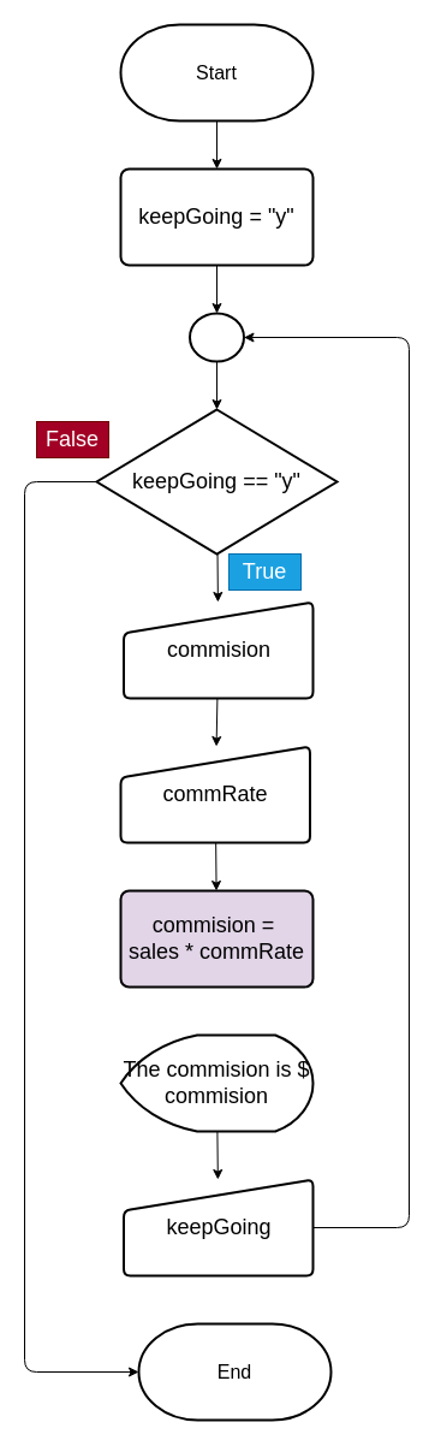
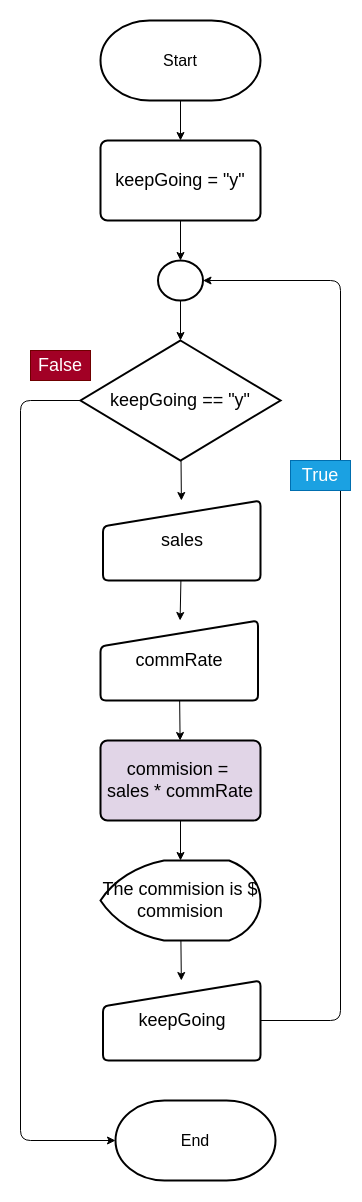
  <mxCell id="0" />
  <mxCell id="1" parent="0" />
  <mxCell id="2" value="" style="edgeStyle=none;html=1;fontSize=18;" edge="1" parent="1" source="3" target="5"><mxGeometry relative="1" as="geometry" /></mxCell>
  <mxCell id="3" value="&lt;font size=&quot;3&quot;&gt;Start&lt;/font&gt;" style="strokeWidth=2;html=1;shape=mxgraph.flowchart.terminator;whiteSpace=wrap;" vertex="1" parent="1"><mxGeometry x="100" y="20" width="160" height="80" as="geometry" /></mxCell>
  <mxCell id="4" value="" style="edgeStyle=none;html=1;fontSize=18;" edge="1" parent="1" source="5" target="10"><mxGeometry relative="1" as="geometry" /></mxCell>
  <mxCell id="5" value="keepGoing = &quot;y&quot;" style="rounded=1;whiteSpace=wrap;html=1;absoluteArcSize=1;arcSize=14;strokeWidth=2;fontSize=18;" vertex="1" parent="1"><mxGeometry x="100" y="140" width="160" height="80" as="geometry" /></mxCell>
  <mxCell id="6" value="" style="edgeStyle=none;html=1;fontSize=18;" edge="1" parent="1" source="8" target="12"><mxGeometry relative="1" as="geometry" /></mxCell>
  <mxCell id="7" style="edgeStyle=none;html=1;entryX=0;entryY=0.5;entryDx=0;entryDy=0;entryPerimeter=0;fontSize=18;" edge="1" parent="1" source="8" target="21"><mxGeometry relative="1" as="geometry"><Array as="points"><mxPoint x="20" y="400" /><mxPoint x="20" y="1140" /></Array></mxGeometry></mxCell>
  <mxCell id="8" value="keepGoing == &quot;y&quot;" style="strokeWidth=2;html=1;shape=mxgraph.flowchart.decision;whiteSpace=wrap;fontSize=18;" vertex="1" parent="1"><mxGeometry x="80" y="340" width="200" height="120" as="geometry" /></mxCell>
  <mxCell id="9" value="" style="edgeStyle=none;html=1;fontSize=18;" edge="1" parent="1" source="10" target="8"><mxGeometry relative="1" as="geometry" /></mxCell>
  <mxCell id="10" value="" style="strokeWidth=2;html=1;shape=mxgraph.flowchart.start_2;whiteSpace=wrap;fontSize=18;" vertex="1" parent="1"><mxGeometry x="157.5" y="260" width="45" height="40" as="geometry" /></mxCell>
  <mxCell id="11" value="" style="edgeStyle=none;html=1;fontSize=18;" edge="1" parent="1" source="12" target="14"><mxGeometry relative="1" as="geometry" /></mxCell>
- <mxCell id="12" value="commision" style="html=1;strokeWidth=2;shape=manualInput;whiteSpace=wrap;rounded=1;size=26;arcSize=11;fontSize=18;" vertex="1" parent="1"><mxGeometry x="102.5" y="500" width="157.5" height="80" as="geometry" /></mxCell>
+ <mxCell id="12" value="sales" style="html=1;strokeWidth=2;shape=manualInput;whiteSpace=wrap;rounded=1;size=26;arcSize=11;fontSize=18;" vertex="1" parent="1"><mxGeometry x="102.5" y="500" width="157.5" height="80" as="geometry" /></mxCell>
  <mxCell id="13" value="" style="edgeStyle=none;html=1;fontSize=18;" edge="1" parent="1" source="14" target="16"><mxGeometry relative="1" as="geometry" /></mxCell>
  <mxCell id="14" value="commRate" style="html=1;strokeWidth=2;shape=manualInput;whiteSpace=wrap;rounded=1;size=26;arcSize=11;fontSize=18;" vertex="1" parent="1"><mxGeometry x="100" y="620" width="157.5" height="80" as="geometry" /></mxCell>
+ <mxCell id="15" value="" style="edgeStyle=none;html=1;fontSize=18;" edge="1" parent="1" source="16" target="18"><mxGeometry relative="1" as="geometry" /></mxCell>
  <mxCell id="16" value="commision =&amp;nbsp;&lt;br&gt;sales * commRate" style="rounded=1;whiteSpace=wrap;html=1;absoluteArcSize=1;arcSize=14;strokeWidth=2;fontSize=18;fillColor=#e1d5e7;" vertex="1" parent="1"><mxGeometry x="100" y="740" width="160" height="80" as="geometry" /></mxCell>
  <mxCell id="17" value="" style="edgeStyle=none;html=1;fontSize=18;" edge="1" parent="1" source="18" target="20"><mxGeometry relative="1" as="geometry" /></mxCell>
  <mxCell id="18" value="The commision is $&lt;br&gt;commision" style="strokeWidth=2;html=1;shape=mxgraph.flowchart.display;whiteSpace=wrap;fontSize=18;" vertex="1" parent="1"><mxGeometry x="100" y="860" width="160" height="80" as="geometry" /></mxCell>
  <mxCell id="19" style="edgeStyle=none;html=1;entryX=1;entryY=0.5;entryDx=0;entryDy=0;entryPerimeter=0;fontSize=18;" edge="1" parent="1" source="20" target="10"><mxGeometry relative="1" as="geometry"><Array as="points"><mxPoint x="340" y="1020" /><mxPoint x="340" y="280" /></Array></mxGeometry></mxCell>
  <mxCell id="20" value="keepGoing" style="html=1;strokeWidth=2;shape=manualInput;whiteSpace=wrap;rounded=1;size=26;arcSize=11;fontSize=18;" vertex="1" parent="1"><mxGeometry x="102.5" y="980" width="157.5" height="80" as="geometry" /></mxCell>
  <mxCell id="21" value="&lt;font size=&quot;3&quot;&gt;End&lt;/font&gt;" style="strokeWidth=2;html=1;shape=mxgraph.flowchart.terminator;whiteSpace=wrap;" vertex="1" parent="1"><mxGeometry x="115" y="1100" width="160" height="80" as="geometry" /></mxCell>
- <mxCell id="22" value="True" style="text;html=1;strokeColor=#006EAF;fillColor=#1ba1e2;align=center;verticalAlign=middle;whiteSpace=wrap;rounded=0;fontSize=18;fontColor=#ffffff;" vertex="1" parent="1"><mxGeometry x="190" y="460" width="60" height="30" as="geometry" /></mxCell>
+ <mxCell id="22" value="True" style="text;html=1;strokeColor=#006EAF;fillColor=#1ba1e2;align=center;verticalAlign=middle;whiteSpace=wrap;rounded=0;fontSize=18;fontColor=#ffffff;" vertex="1" parent="1"><mxGeometry x="290" y="460" width="60" height="30" as="geometry" /></mxCell>
  <mxCell id="23" value="False" style="text;html=1;strokeColor=#6F0000;fillColor=#a20025;align=center;verticalAlign=middle;whiteSpace=wrap;rounded=0;fontSize=18;fontColor=#ffffff;" vertex="1" parent="1"><mxGeometry x="30" y="350" width="60" height="30" as="geometry" /></mxCell>
